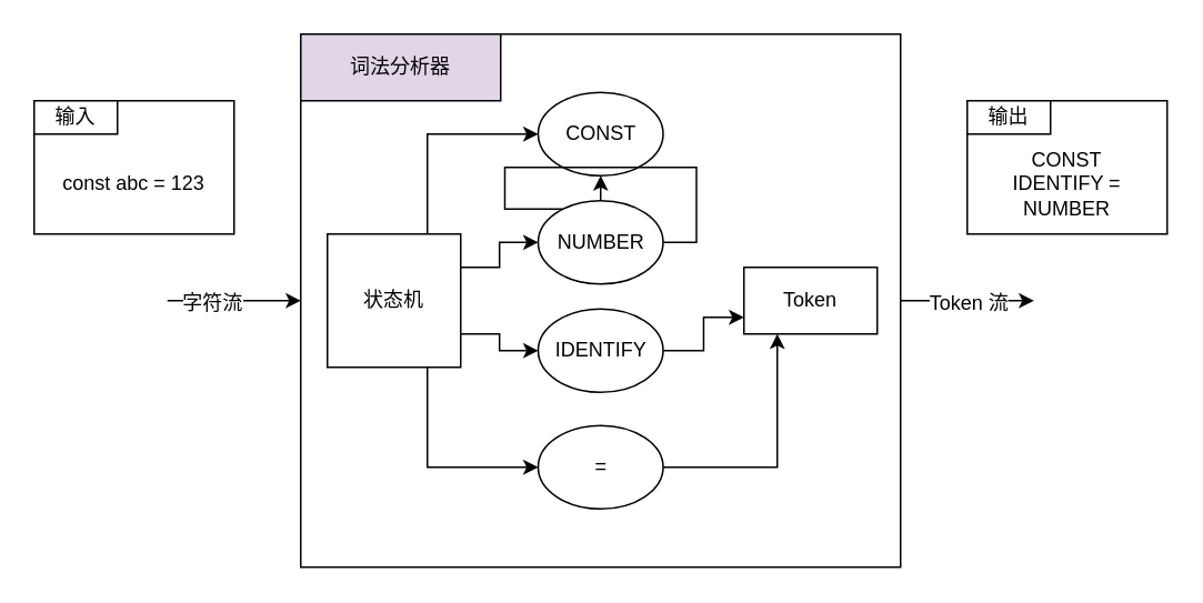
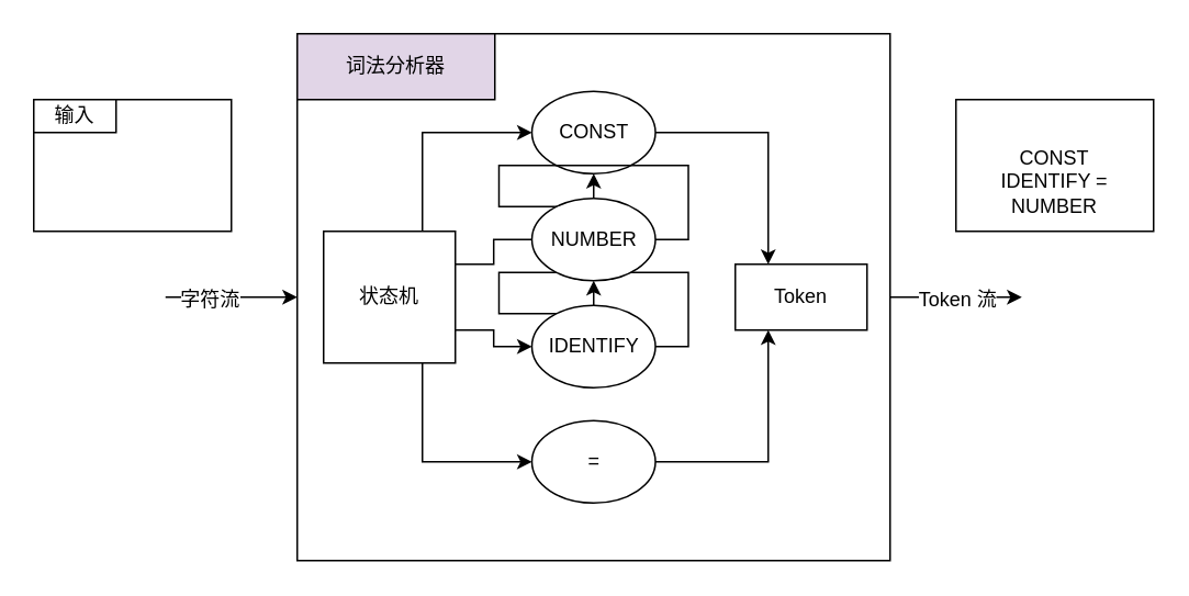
  <mxCell id="0" />
  <mxCell id="1" parent="0" />
  <mxCell id="2" value="" style="rounded=0;whiteSpace=wrap;html=1;" vertex="1" parent="1"><mxGeometry x="180" y="20" width="360" height="320" as="geometry" /></mxCell>
  <mxCell id="3" style="edgeStyle=orthogonalEdgeStyle;rounded=0;orthogonalLoop=1;jettySize=auto;html=1;exitX=1;exitY=0.5;exitDx=0;exitDy=0;" edge="1" parent="1" source="2"><mxGeometry relative="1" as="geometry"><mxPoint x="620" y="180" as="targetPoint" /></mxGeometry></mxCell>
  <mxCell id="4" value="Token 流" style="text;html=1;align=center;verticalAlign=middle;resizable=0;points=[];;labelBackgroundColor=#ffffff;" vertex="1" connectable="0" parent="3"><mxGeometry x="0.025" y="-1" relative="1" as="geometry"><mxPoint as="offset" /></mxGeometry></mxCell>
  <mxCell id="5" value="词法分析器" style="rounded=0;whiteSpace=wrap;html=1;fillColor=#e1d5e7;" vertex="1" parent="1"><mxGeometry x="180" y="20" width="120" height="40" as="geometry" /></mxCell>
  <mxCell id="6" value="" style="endArrow=classic;html=1;entryX=0;entryY=0.5;entryDx=0;entryDy=0;" edge="1" parent="1" target="2"><mxGeometry width="50" height="50" relative="1" as="geometry"><mxPoint x="100" y="180" as="sourcePoint" /><mxPoint x="150" y="130" as="targetPoint" /></mxGeometry></mxCell>
  <mxCell id="7" value="字符流" style="text;html=1;align=center;verticalAlign=middle;resizable=0;points=[];;labelBackgroundColor=#ffffff;" vertex="1" connectable="0" parent="6"><mxGeometry x="-0.35" y="-1" relative="1" as="geometry"><mxPoint as="offset" /></mxGeometry></mxCell>
  <mxCell id="8" style="edgeStyle=orthogonalEdgeStyle;rounded=0;orthogonalLoop=1;jettySize=auto;html=1;exitX=0.75;exitY=0;exitDx=0;exitDy=0;entryX=0;entryY=0.5;entryDx=0;entryDy=0;" edge="1" parent="1" source="12" target="14"><mxGeometry relative="1" as="geometry" /></mxCell>
  <mxCell id="9" style="edgeStyle=orthogonalEdgeStyle;rounded=0;orthogonalLoop=1;jettySize=auto;html=1;exitX=0.75;exitY=1;exitDx=0;exitDy=0;entryX=0;entryY=0.5;entryDx=0;entryDy=0;" edge="1" parent="1" source="12" target="21"><mxGeometry relative="1" as="geometry" /></mxCell>
  <mxCell id="10" style="edgeStyle=orthogonalEdgeStyle;rounded=0;orthogonalLoop=1;jettySize=auto;html=1;exitX=1;exitY=0.75;exitDx=0;exitDy=0;entryX=0;entryY=0.5;entryDx=0;entryDy=0;" edge="1" parent="1" source="12" target="16"><mxGeometry relative="1" as="geometry" /></mxCell>
- <mxCell id="11" style="edgeStyle=orthogonalEdgeStyle;rounded=0;orthogonalLoop=1;jettySize=auto;html=1;exitX=1;exitY=0.25;exitDx=0;exitDy=0;entryX=0;entryY=0.5;entryDx=0;entryDy=0;" edge="1" parent="1" source="12" target="18"><mxGeometry relative="1" as="geometry" /></mxCell>
+ <mxCell id="11" style="edgeStyle=orthogonalEdgeStyle;rounded=0;orthogonalLoop=1;jettySize=auto;html=1;exitX=1;exitY=0.25;exitDx=0;exitDy=0;entryX=0;entryY=0.5;entryDx=0;entryDy=0;endArrow=none;" edge="1" parent="1" source="12" target="18"><mxGeometry relative="1" as="geometry" /></mxCell>
  <mxCell id="12" value="状态机" style="whiteSpace=wrap;html=1;aspect=fixed;" vertex="1" parent="1"><mxGeometry x="196" y="140" width="80" height="80" as="geometry" /></mxCell>
+ <mxCell id="13" style="edgeStyle=orthogonalEdgeStyle;rounded=0;orthogonalLoop=1;jettySize=auto;html=1;exitX=1;exitY=0.5;exitDx=0;exitDy=0;entryX=0.25;entryY=0;entryDx=0;entryDy=0;" edge="1" parent="1" source="14" target="19"><mxGeometry relative="1" as="geometry" /></mxCell>
  <mxCell id="14" value="CONST" style="ellipse;whiteSpace=wrap;html=1;" vertex="1" parent="1"><mxGeometry x="322.5" y="55" width="75" height="50" as="geometry" /></mxCell>
- <mxCell id="15" style="edgeStyle=orthogonalEdgeStyle;rounded=0;orthogonalLoop=1;jettySize=auto;html=1;exitX=1;exitY=0.5;exitDx=0;exitDy=0;entryX=0;entryY=0.75;entryDx=0;entryDy=0;" edge="1" parent="1" source="16" target="19"><mxGeometry relative="1" as="geometry" /></mxCell>
+ <mxCell id="15" style="edgeStyle=orthogonalEdgeStyle;rounded=0;orthogonalLoop=1;jettySize=auto;html=1;exitX=1;exitY=0.5;exitDx=0;exitDy=0;" edge="1" parent="1" source="16" target="18"><mxGeometry relative="1" as="geometry" /></mxCell>
  <mxCell id="16" value="IDENTIFY" style="ellipse;whiteSpace=wrap;html=1;" vertex="1" parent="1"><mxGeometry x="322.5" y="185" width="75" height="50" as="geometry" /></mxCell>
  <mxCell id="17" style="edgeStyle=orthogonalEdgeStyle;rounded=0;orthogonalLoop=1;jettySize=auto;html=1;exitX=1;exitY=0.5;exitDx=0;exitDy=0;" edge="1" parent="1" source="18" target="14"><mxGeometry relative="1" as="geometry" /></mxCell>
  <mxCell id="18" value="NUMBER" style="ellipse;whiteSpace=wrap;html=1;" vertex="1" parent="1"><mxGeometry x="322.5" y="120" width="75" height="50" as="geometry" /></mxCell>
  <mxCell id="19" value="Token" style="rounded=0;whiteSpace=wrap;html=1;" vertex="1" parent="1"><mxGeometry x="446" y="160" width="80" height="40" as="geometry" /></mxCell>
  <mxCell id="20" style="edgeStyle=orthogonalEdgeStyle;rounded=0;orthogonalLoop=1;jettySize=auto;html=1;exitX=1;exitY=0.5;exitDx=0;exitDy=0;entryX=0.25;entryY=1;entryDx=0;entryDy=0;" edge="1" parent="1" source="21" target="19"><mxGeometry relative="1" as="geometry" /></mxCell>
  <mxCell id="21" value="=" style="ellipse;whiteSpace=wrap;html=1;" vertex="1" parent="1"><mxGeometry x="322.5" y="255" width="75" height="50" as="geometry" /></mxCell>
  <mxCell id="22" value="" style="rounded=0;whiteSpace=wrap;html=1;" vertex="1" parent="1"><mxGeometry x="20" y="60" width="120" height="80" as="geometry" /></mxCell>
  <mxCell id="23" value="输入" style="rounded=0;whiteSpace=wrap;html=1;" vertex="1" parent="1"><mxGeometry x="20" y="60" width="50" height="20" as="geometry" /></mxCell>
- <mxCell id="24" value="const abc = 123" style="text;html=1;strokeColor=none;fillColor=none;align=center;verticalAlign=middle;whiteSpace=wrap;rounded=0;" vertex="1" parent="1"><mxGeometry x="20" y="80" width="120" height="60" as="geometry" /></mxCell>
  <mxCell id="25" value="" style="rounded=0;whiteSpace=wrap;html=1;" vertex="1" parent="1"><mxGeometry x="580" y="60" width="120" height="80" as="geometry" /></mxCell>
- <mxCell id="26" value="输出" style="rounded=0;whiteSpace=wrap;html=1;" vertex="1" parent="1"><mxGeometry x="580" y="60" width="50" height="20" as="geometry" /></mxCell>
  <mxCell id="27" value="CONST &lt;br&gt;IDENTIFY =&lt;br&gt;NUMBER" style="text;html=1;strokeColor=none;fillColor=none;align=center;verticalAlign=middle;whiteSpace=wrap;rounded=0;" vertex="1" parent="1"><mxGeometry x="580" y="80" width="120" height="60" as="geometry" /></mxCell>
